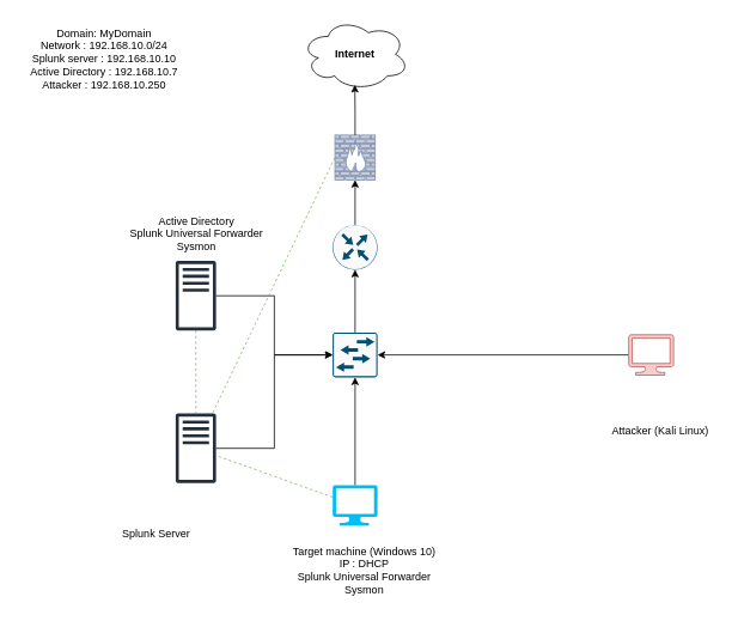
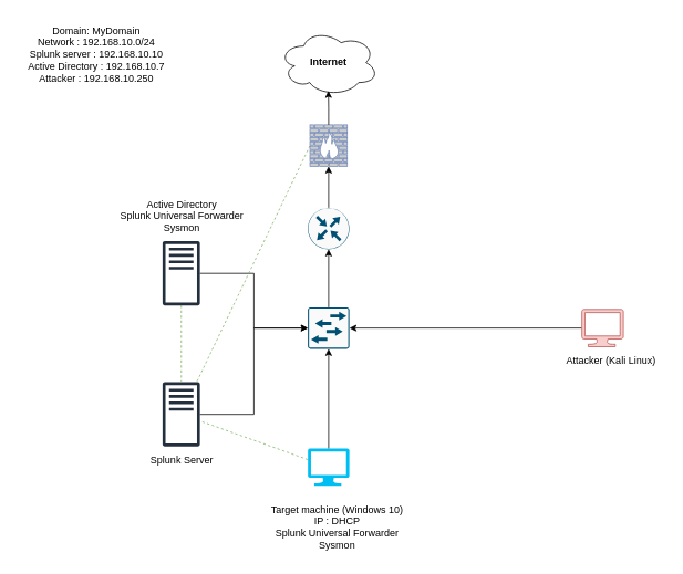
  <mxCell id="0" />
  <mxCell id="1" parent="0" />
  <mxCell id="2" value="" style="sketch=0;outlineConnect=0;fontColor=#232F3E;gradientColor=none;fillColor=#232F3D;strokeColor=none;dashed=0;verticalLabelPosition=bottom;verticalAlign=top;align=center;html=1;fontSize=12;fontStyle=0;aspect=fixed;pointerEvents=1;shape=mxgraph.aws4.traditional_server;" vertex="1" parent="1"><mxGeometry x="195" y="460" width="45" height="78" as="geometry" /></mxCell>
  <mxCell id="3" style="rounded=0;orthogonalLoop=1;jettySize=auto;html=1;endArrow=none;endFill=0;dashed=1;fillColor=#d5e8d4;strokeColor=#82b366;" edge="1" parent="1" source="4" target="2"><mxGeometry relative="1" as="geometry" /></mxCell>
  <mxCell id="4" value="" style="sketch=0;outlineConnect=0;fontColor=#232F3E;gradientColor=none;fillColor=#232F3D;strokeColor=none;dashed=0;verticalLabelPosition=bottom;verticalAlign=top;align=center;html=1;fontSize=12;fontStyle=0;aspect=fixed;pointerEvents=1;shape=mxgraph.aws4.traditional_server;" vertex="1" parent="1"><mxGeometry x="195" y="290" width="45" height="78" as="geometry" /></mxCell>
  <mxCell id="5" style="rounded=0;orthogonalLoop=1;jettySize=auto;html=1;startArrow=none;startFill=0;dashed=1;endArrow=none;endFill=0;fillColor=#d5e8d4;strokeColor=#82b366;" edge="1" parent="1" source="6" target="2"><mxGeometry relative="1" as="geometry" /></mxCell>
  <mxCell id="6" value="" style="verticalLabelPosition=bottom;html=1;verticalAlign=top;align=center;strokeColor=none;fillColor=#00BEF2;shape=mxgraph.azure.computer;pointerEvents=1;" vertex="1" parent="1"><mxGeometry x="370" y="540" width="50" height="45" as="geometry" /></mxCell>
  <mxCell id="7" style="edgeStyle=orthogonalEdgeStyle;rounded=0;orthogonalLoop=1;jettySize=auto;html=1;entryX=1;entryY=0.5;entryDx=0;entryDy=0;entryPerimeter=0;" edge="1" parent="1" source="8" target="10"><mxGeometry relative="1" as="geometry"><mxPoint x="430" y="360" as="targetPoint" /></mxGeometry></mxCell>
  <mxCell id="8" value="" style="verticalLabelPosition=bottom;html=1;verticalAlign=top;align=center;strokeColor=#b85450;fillColor=#f8cecc;shape=mxgraph.azure.computer;pointerEvents=1;" vertex="1" parent="1"><mxGeometry x="700" y="372.5" width="50" height="45" as="geometry" /></mxCell>
  <mxCell id="9" style="edgeStyle=orthogonalEdgeStyle;rounded=0;orthogonalLoop=1;jettySize=auto;html=1;" edge="1" parent="1" source="10" target="11"><mxGeometry relative="1" as="geometry" /></mxCell>
  <mxCell id="10" value="" style="sketch=0;points=[[0.015,0.015,0],[0.985,0.015,0],[0.985,0.985,0],[0.015,0.985,0],[0.25,0,0],[0.5,0,0],[0.75,0,0],[1,0.25,0],[1,0.5,0],[1,0.75,0],[0.75,1,0],[0.5,1,0],[0.25,1,0],[0,0.75,0],[0,0.5,0],[0,0.25,0]];verticalLabelPosition=bottom;html=1;verticalAlign=top;aspect=fixed;align=center;pointerEvents=1;shape=mxgraph.cisco19.rect;prIcon=l2_switch;fillColor=#FAFAFA;strokeColor=#005073;" vertex="1" parent="1"><mxGeometry x="370" y="370" width="50" height="50" as="geometry" /></mxCell>
  <mxCell id="11" value="" style="sketch=0;points=[[0.5,0,0],[1,0.5,0],[0.5,1,0],[0,0.5,0],[0.145,0.145,0],[0.856,0.145,0],[0.855,0.856,0],[0.145,0.855,0]];verticalLabelPosition=bottom;html=1;verticalAlign=top;aspect=fixed;align=center;pointerEvents=1;shape=mxgraph.cisco19.rect;prIcon=router;fillColor=#FAFAFA;strokeColor=#005073;" vertex="1" parent="1"><mxGeometry x="370" y="250" width="50" height="50" as="geometry" /></mxCell>
- <mxCell id="12" value="&lt;b&gt;Internet&lt;/b&gt;" style="ellipse;shape=cloud;whiteSpace=wrap;html=1;" vertex="1" parent="1"><mxGeometry x="335" y="20" width="120" height="80" as="geometry" /></mxCell>
+ <mxCell id="12" value="&lt;b&gt;Internet&lt;/b&gt;" style="ellipse;shape=cloud;whiteSpace=wrap;html=1;" vertex="1" parent="1"><mxGeometry x="335" y="35" width="120" height="80" as="geometry" /></mxCell>
  <mxCell id="13" style="edgeStyle=orthogonalEdgeStyle;rounded=0;orthogonalLoop=1;jettySize=auto;html=1;entryX=0;entryY=0.5;entryDx=0;entryDy=0;entryPerimeter=0;" edge="1" parent="1" source="4" target="10"><mxGeometry relative="1" as="geometry" /></mxCell>
  <mxCell id="14" style="edgeStyle=orthogonalEdgeStyle;rounded=0;orthogonalLoop=1;jettySize=auto;html=1;entryX=0;entryY=0.5;entryDx=0;entryDy=0;entryPerimeter=0;" edge="1" parent="1" source="2" target="10"><mxGeometry relative="1" as="geometry" /></mxCell>
  <mxCell id="15" style="edgeStyle=orthogonalEdgeStyle;rounded=0;orthogonalLoop=1;jettySize=auto;html=1;entryX=0.5;entryY=1;entryDx=0;entryDy=0;entryPerimeter=0;" edge="1" parent="1" source="6" target="10"><mxGeometry relative="1" as="geometry" /></mxCell>
  <mxCell id="16" value="Domain: MyDomain&lt;div&gt;Network : 192.168.10.0/24&lt;/div&gt;&lt;div&gt;Splunk server : 192.168.10.10&lt;/div&gt;&lt;div&gt;Active Directory : 192.168.10.7&lt;/div&gt;&lt;div&gt;Attacker : 192.168.10.250&lt;/div&gt;" style="text;html=1;align=center;verticalAlign=middle;resizable=0;points=[];autosize=1;strokeColor=none;fillColor=none;" vertex="1" parent="1"><mxGeometry x="20" y="20" width="190" height="90" as="geometry" /></mxCell>
- <mxCell id="17" value="Splunk Server" style="text;html=1;align=center;verticalAlign=middle;resizable=0;points=[];autosize=1;strokeColor=none;fillColor=none;" vertex="1" parent="1"><mxGeometry x="122.5" y="580" width="100" height="30" as="geometry" /></mxCell>
+ <mxCell id="17" value="Splunk Server" style="text;html=1;align=center;verticalAlign=middle;resizable=0;points=[];autosize=1;strokeColor=none;fillColor=none;" vertex="1" parent="1"><mxGeometry x="167.5" y="540" width="100" height="30" as="geometry" /></mxCell>
  <mxCell id="18" value="Active Directory&lt;div&gt;Splunk Universal Forwarder&lt;/div&gt;&lt;div&gt;Sysmon&lt;/div&gt;" style="text;html=1;align=center;verticalAlign=middle;resizable=0;points=[];autosize=1;strokeColor=none;fillColor=none;" vertex="1" parent="1"><mxGeometry x="132.5" y="230" width="170" height="60" as="geometry" /></mxCell>
- <mxCell id="19" value="Attacker (Kali Linux)" style="text;html=1;align=center;verticalAlign=middle;resizable=0;points=[];autosize=1;strokeColor=none;fillColor=none;" vertex="1" parent="1"><mxGeometry x="670" y="465" width="130" height="30" as="geometry" /></mxCell>
+ <mxCell id="19" value="Attacker (Kali Linux)" style="text;html=1;align=center;verticalAlign=middle;resizable=0;points=[];autosize=1;strokeColor=none;fillColor=none;" vertex="1" parent="1"><mxGeometry x="670" y="420" width="130" height="30" as="geometry" /></mxCell>
  <mxCell id="20" value="Target machine (Windows 10)&lt;div&gt;IP : DHCP&lt;/div&gt;&lt;div&gt;Splunk Universal Forwarder&lt;/div&gt;&lt;div&gt;Sysmon&lt;/div&gt;" style="text;html=1;align=center;verticalAlign=middle;resizable=0;points=[];autosize=1;strokeColor=none;fillColor=none;" vertex="1" parent="1"><mxGeometry x="315" y="600" width="180" height="70" as="geometry" /></mxCell>
  <mxCell id="21" style="rounded=0;orthogonalLoop=1;jettySize=auto;html=1;exitX=0;exitY=0.5;exitDx=0;exitDy=0;exitPerimeter=0;startArrow=none;startFill=0;endArrow=none;endFill=0;dashed=1;fillColor=#d5e8d4;strokeColor=#82b366;" edge="1" parent="1" source="22" target="2"><mxGeometry relative="1" as="geometry" /></mxCell>
  <mxCell id="22" value="" style="fontColor=#0066CC;verticalAlign=top;verticalLabelPosition=bottom;labelPosition=center;align=center;html=1;outlineConnect=0;fillColor=#CCCCCC;strokeColor=#6881B3;gradientColor=none;gradientDirection=north;strokeWidth=2;shape=mxgraph.networks.firewall;" vertex="1" parent="1"><mxGeometry x="372.5" y="150" width="45" height="50" as="geometry" /></mxCell>
  <mxCell id="23" style="edgeStyle=orthogonalEdgeStyle;rounded=0;orthogonalLoop=1;jettySize=auto;html=1;entryX=0.5;entryY=1;entryDx=0;entryDy=0;entryPerimeter=0;" edge="1" parent="1" source="11" target="22"><mxGeometry relative="1" as="geometry" /></mxCell>
  <mxCell id="24" style="edgeStyle=orthogonalEdgeStyle;rounded=0;orthogonalLoop=1;jettySize=auto;html=1;exitX=0.5;exitY=0;exitDx=0;exitDy=0;exitPerimeter=0;entryX=0.498;entryY=0.925;entryDx=0;entryDy=0;entryPerimeter=0;" edge="1" parent="1" source="22" target="12"><mxGeometry relative="1" as="geometry" /></mxCell>
